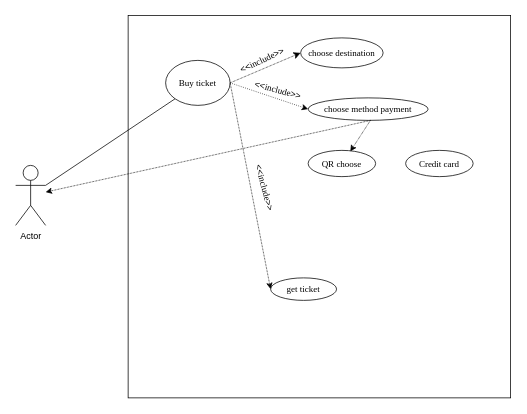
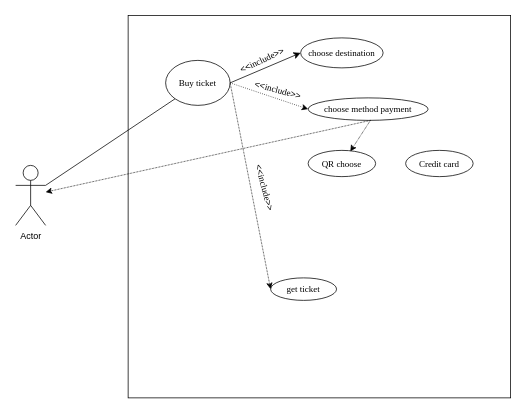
  <mxCell id="0" />
  <mxCell id="1" parent="0" />
  <mxCell id="2" value="Actor" style="shape=umlActor;verticalLabelPosition=bottom;verticalAlign=top;html=1;outlineConnect=0;" vertex="1" parent="1"><mxGeometry x="20" y="220" width="40" height="80" as="geometry" /></mxCell>
  <mxCell id="3" value="" style="whiteSpace=net;html=1;aspect=fixed;" vertex="1" parent="1"><mxGeometry x="170" y="20" width="510" height="510" as="geometry" /></mxCell>
  <mxCell id="4" value="&lt;font face=&quot;Times New Roman&quot;&gt;Buy ticket&lt;/font&gt;" style="ellipse;whiteSpace=wrap;html=1;" vertex="1" parent="1"><mxGeometry x="220" y="80" width="86" height="60" as="geometry" /></mxCell>
  <mxCell id="5" value="&lt;font face=&quot;Times New Roman&quot;&gt;choose destination&lt;/font&gt;" style="ellipse;whiteSpace=wrap;html=1;" vertex="1" parent="1"><mxGeometry x="400" y="50" width="110" height="40" as="geometry" /></mxCell>
- <mxCell id="6" value="" style="endArrow=classic;html=1;rounded=0;entryX=0;entryY=0.5;entryDx=0;entryDy=0;dashed=1;dashPattern=1 1;endSize=7;strokeColor=#000000;exitX=1;exitY=0.5;exitDx=0;exitDy=0;" edge="1" parent="1" source="4" target="5"><mxGeometry width="50" height="50" relative="1" as="geometry"><mxPoint x="360" y="150" as="sourcePoint" /><mxPoint x="410" y="100" as="targetPoint" /><Array as="points"><mxPoint x="400" y="70" /></Array></mxGeometry></mxCell>
+ <mxCell id="6" value="" style="endArrow=classic;html=1;rounded=0;entryX=0;entryY=0.5;entryDx=0;entryDy=0;dashed=0;dashPattern=1 1;endSize=7;strokeColor=#000000;exitX=1;exitY=0.5;exitDx=0;exitDy=0;" edge="1" parent="1" source="4" target="5"><mxGeometry width="50" height="50" relative="1" as="geometry"><mxPoint x="360" y="150" as="sourcePoint" /><mxPoint x="410" y="100" as="targetPoint" /><Array as="points"><mxPoint x="400" y="70" /></Array></mxGeometry></mxCell>
  <mxCell id="7" value="&amp;lt;&amp;lt;&lt;font face=&quot;Times New Roman&quot;&gt;include&lt;/font&gt;&amp;gt;&amp;gt;" style="text;html=1;strokeColor=none;fillColor=none;align=center;verticalAlign=middle;whiteSpace=wrap;rounded=0;rotation=-25;" vertex="1" parent="1"><mxGeometry x="316.1" y="70" width="66" height="20" as="geometry" /></mxCell>
  <mxCell id="8" value="choose method payment" style="ellipse;whiteSpace=wrap;html=1;fontFamily=Times New Roman;" vertex="1" parent="1"><mxGeometry x="410" y="130" width="160" height="30" as="geometry" /></mxCell>
  <mxCell id="9" value="" style="endArrow=classic;html=1;rounded=0;entryX=0;entryY=0.5;entryDx=0;entryDy=0;dashed=1;dashPattern=1 2;strokeWidth=1;exitX=1;exitY=0.5;exitDx=0;exitDy=0;" edge="1" parent="1" source="4" target="8"><mxGeometry width="50" height="50" relative="1" as="geometry"><mxPoint x="360" y="190" as="sourcePoint" /><mxPoint x="410" y="140" as="targetPoint" /></mxGeometry></mxCell>
  <mxCell id="10" value="&amp;lt;&amp;lt;&lt;font face=&quot;Times New Roman&quot;&gt;include&lt;/font&gt;&amp;gt;&amp;gt;" style="text;html=1;strokeColor=none;fillColor=none;align=center;verticalAlign=middle;whiteSpace=wrap;rounded=0;rotation=15;" vertex="1" parent="1"><mxGeometry x="340" y="110" width="60" height="20" as="geometry" /></mxCell>
  <mxCell id="11" value="get ticket" style="ellipse;whiteSpace=wrap;html=1;fontFamily=Times New Roman;" vertex="1" parent="1"><mxGeometry x="360" y="370" width="87.9" height="30" as="geometry" /></mxCell>
  <mxCell id="12" value="" style="endArrow=classic;html=1;rounded=0;exitX=1;exitY=0.5;exitDx=0;exitDy=0;entryX=0;entryY=0.5;entryDx=0;entryDy=0;dashed=1;dashPattern=1 1;" edge="1" parent="1" source="4" target="11"><mxGeometry width="50" height="50" relative="1" as="geometry"><mxPoint x="410" y="200" as="sourcePoint" /><mxPoint x="460" y="150" as="targetPoint" /></mxGeometry></mxCell>
  <mxCell id="13" value="&amp;lt;&amp;lt;&lt;font face=&quot;Times New Roman&quot;&gt;include&lt;/font&gt;&amp;gt;&amp;gt;" style="text;html=1;strokeColor=none;fillColor=none;align=center;verticalAlign=middle;whiteSpace=wrap;rounded=0;rotation=75;" vertex="1" parent="1"><mxGeometry x="322.1" y="235" width="60" height="30" as="geometry" /></mxCell>
  <mxCell id="14" value="&lt;font face=&quot;Times New Roman&quot;&gt;Credit card&lt;/font&gt;" style="ellipse;whiteSpace=wrap;html=1;" vertex="1" parent="1"><mxGeometry x="540" y="200" width="90" height="35" as="geometry" /></mxCell>
  <mxCell id="15" value="&lt;font face=&quot;Times New Roman&quot;&gt;QR choose&lt;/font&gt;" style="ellipse;whiteSpace=wrap;html=1;" vertex="1" parent="1"><mxGeometry x="410" y="200" width="90" height="35" as="geometry" /></mxCell>
  <mxCell id="16" value="" style="endArrow=classic;html=1;rounded=0;entryX=0.625;entryY=0.039;entryDx=0;entryDy=0;entryPerimeter=0;exitX=0.517;exitY=1.018;exitDx=0;exitDy=0;exitPerimeter=0;fontFamily=Times New Roman;dashed=1;dashPattern=1 1;" edge="1" parent="1" source="8" target="15"><mxGeometry width="50" height="50" relative="1" as="geometry"><mxPoint x="360" y="230" as="sourcePoint" /><mxPoint x="410" y="180" as="targetPoint" /></mxGeometry></mxCell>
  <mxCell id="17" value="" style="endArrow=classic;html=1;rounded=0;exitX=0.523;exitY=0.997;exitDx=0;exitDy=0;exitPerimeter=0;dashed=1;dashPattern=1 1;" edge="1" parent="1" source="8" target="2"><mxGeometry width="50" height="50" relative="1" as="geometry"><mxPoint x="503" y="171" as="sourcePoint" /><mxPoint x="476" y="211" as="targetPoint" /></mxGeometry></mxCell>
  <mxCell id="18" value="" style="endArrow=none;html=1;rounded=0;fontFamily=Helvetica;fontSize=12;fontColor=default;exitX=1;exitY=0.333;exitDx=0;exitDy=0;exitPerimeter=0;entryX=0;entryY=1;entryDx=0;entryDy=0;" edge="1" parent="1" source="2" target="4"><mxGeometry width="50" height="50" relative="1" as="geometry"><mxPoint x="160" y="290" as="sourcePoint" /><mxPoint x="210" y="240" as="targetPoint" /></mxGeometry></mxCell>
